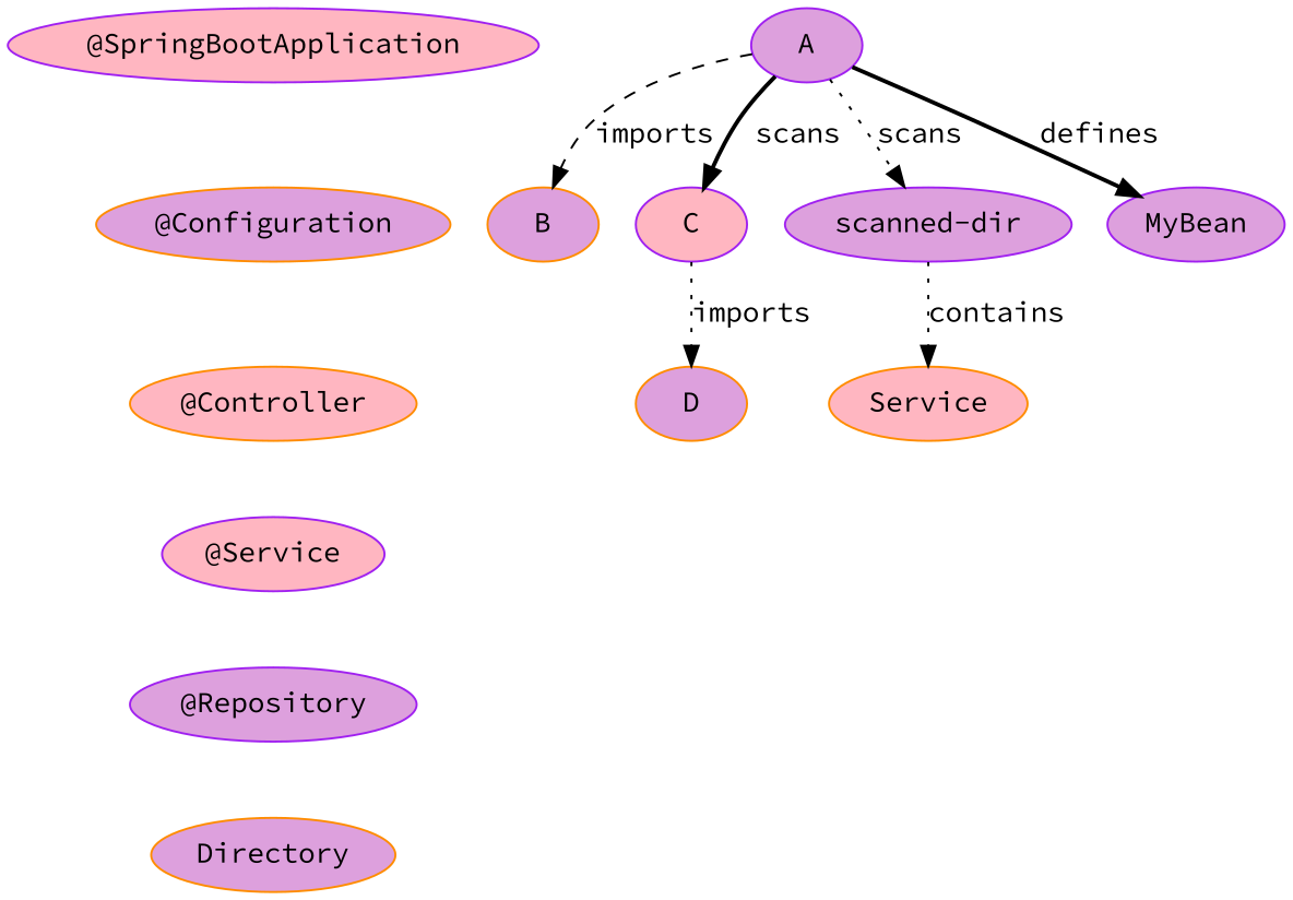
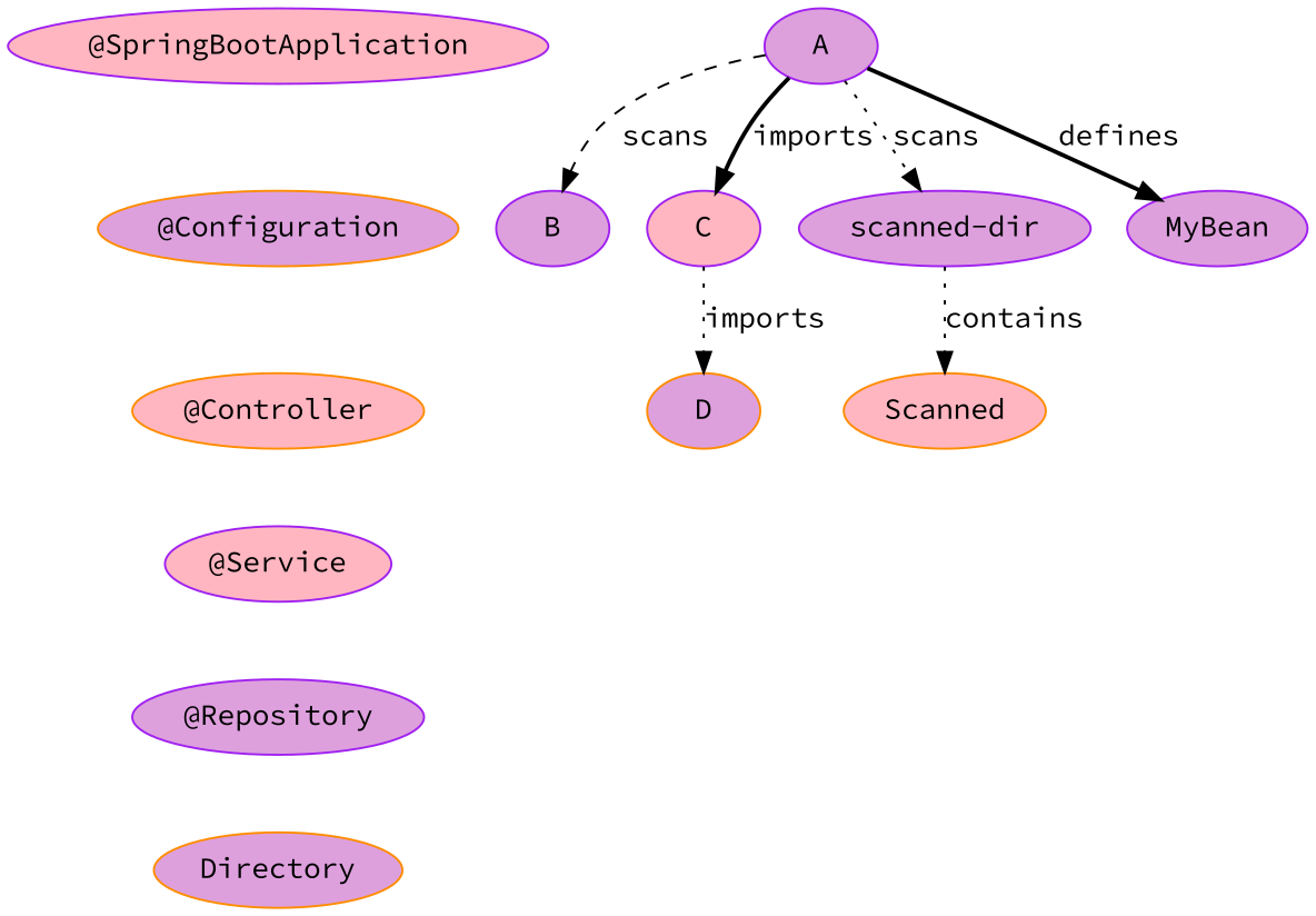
  digraph {
    fontname="Source Code Pro"
    node [color=purple fillcolor=plum fontname="Source Code Pro" style=filled]
    edge [fontname="Source Code Pro" style=invis]
    "@SpringBootApplication" [fillcolor=lightpink]
    "@Configuration" [color=darkorange]
    "@Controller" [color=darkorange fillcolor=lightpink]
    "@Service" [fillcolor=lightpink]
    "@Repository"
    Directory [color=darkorange]
-   Scanned [color=darkorange fillcolor=lightpink label=Service]
-   B [color=darkorange]
+   Scanned [color=darkorange fillcolor=lightpink]
+   B
    A
    C [fillcolor=lightpink]
    "scanned-dir"
    MyBean
    D [color=darkorange]
    "@SpringBootApplication" -> "@Configuration"
    "@Configuration" -> "@Controller"
    "@Controller" -> "@Service"
    "@Service" -> "@Repository"
    "@Repository" -> Directory
-   A -> B [label=imports style=dashed]
-   A -> C [label=scans style=bold]
+   A -> B [label=scans style=dashed]
+   A -> C [label=imports style=bold]
    A -> "scanned-dir" [label=scans style=dotted]
    A -> MyBean [label=defines style=bold]
    C -> D [label=imports style=dotted]
    "scanned-dir" -> Scanned [label=contains style=dotted]
  }
